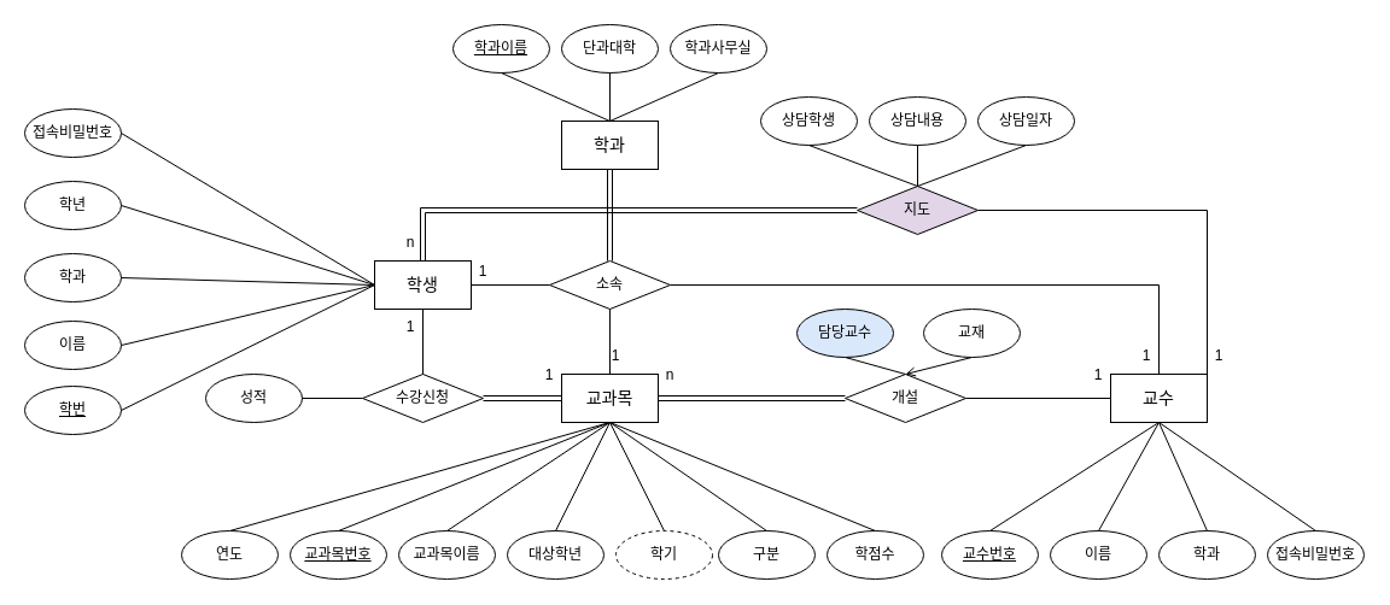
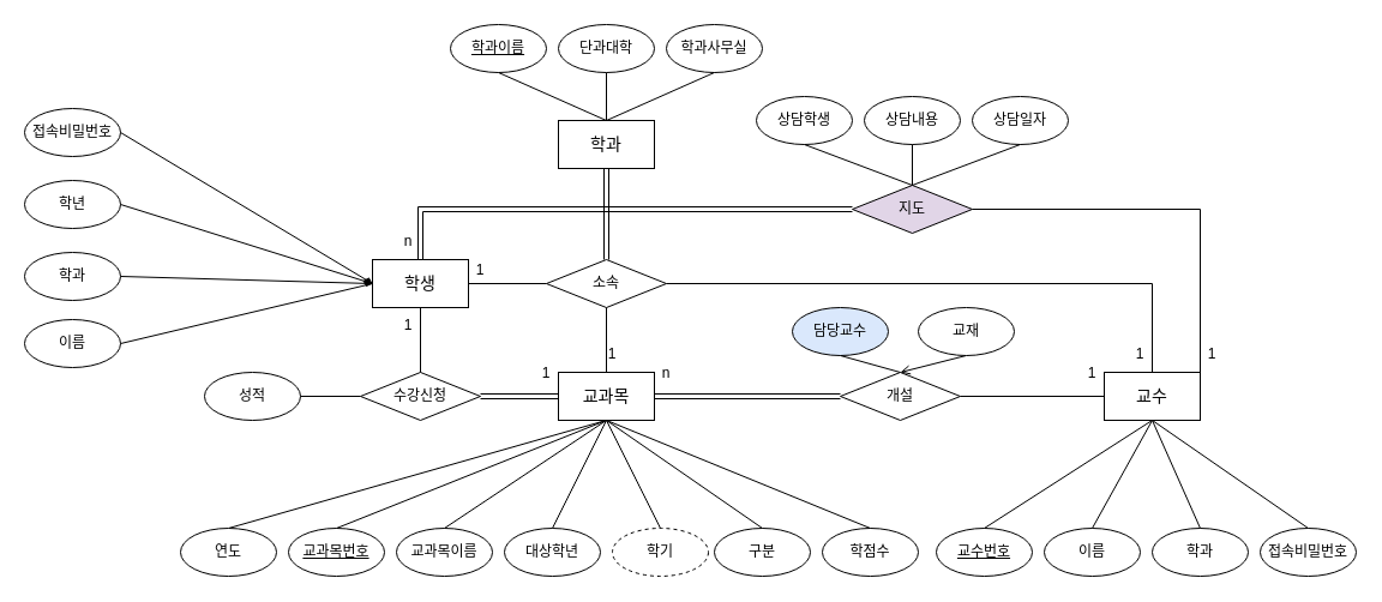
  <mxCell id="0" />
  <mxCell id="1" parent="0" />
  <mxCell id="2" value="&lt;font style=&quot;font-size: 14px;&quot;&gt;교과목&lt;/font&gt;" style="rounded=0;whiteSpace=wrap;html=1;" vertex="1" parent="1"><mxGeometry x="465" y="310" width="80" height="40" as="geometry" /></mxCell>
  <mxCell id="3" value="&lt;font style=&quot;font-size: 14px;&quot;&gt;학생&lt;/font&gt;" style="rounded=0;whiteSpace=wrap;html=1;" vertex="1" parent="1"><mxGeometry x="310" y="216" width="80" height="40" as="geometry" /></mxCell>
  <mxCell id="4" value="&lt;font style=&quot;font-size: 14px;&quot;&gt;교수&lt;br&gt;&lt;/font&gt;" style="rounded=0;whiteSpace=wrap;html=1;" vertex="1" parent="1"><mxGeometry x="920" y="310" width="80" height="40" as="geometry" /></mxCell>
- <mxCell id="5" value="&lt;u&gt;학번&lt;/u&gt;" style="ellipse;whiteSpace=wrap;html=1;" vertex="1" parent="1"><mxGeometry x="20" y="320" width="80" height="40" as="geometry" /></mxCell>
  <mxCell id="6" value="이름" style="ellipse;whiteSpace=wrap;html=1;" vertex="1" parent="1"><mxGeometry x="20" y="266" width="80" height="40" as="geometry" /></mxCell>
  <mxCell id="7" value="학과" style="ellipse;whiteSpace=wrap;html=1;" vertex="1" parent="1"><mxGeometry x="20" y="210" width="80" height="40" as="geometry" /></mxCell>
  <mxCell id="8" value="학년" style="ellipse;whiteSpace=wrap;html=1;" vertex="1" parent="1"><mxGeometry x="20" y="150" width="80" height="40" as="geometry" /></mxCell>
  <mxCell id="9" value="접속비밀번호" style="ellipse;whiteSpace=wrap;html=1;" vertex="1" parent="1"><mxGeometry x="20" y="90" width="80" height="40" as="geometry" /></mxCell>
  <mxCell id="10" value="" style="endArrow=none;html=1;rounded=0;exitX=1;exitY=0.5;exitDx=0;exitDy=0;entryX=0;entryY=0.5;entryDx=0;entryDy=0;" edge="1" parent="1" source="7" target="3"><mxGeometry width="50" height="50" relative="1" as="geometry"><mxPoint x="650" y="46" as="sourcePoint" /><mxPoint x="310" y="166" as="targetPoint" /></mxGeometry></mxCell>
- <mxCell id="11" value="" style="endArrow=none;html=1;rounded=0;entryX=0;entryY=0.5;entryDx=0;entryDy=0;exitX=1;exitY=0.5;exitDx=0;exitDy=0;" edge="1" parent="1" source="8" target="3"><mxGeometry width="50" height="50" relative="1" as="geometry"><mxPoint x="340" y="-174" as="sourcePoint" /><mxPoint x="340" y="-254" as="targetPoint" /></mxGeometry></mxCell>
+ <mxCell id="11" value="" style="endArrow=diamond;html=1;rounded=0;entryX=0;entryY=0.5;entryDx=0;entryDy=0;exitX=1;exitY=0.5;exitDx=0;exitDy=0;" edge="1" parent="1" source="8" target="3"><mxGeometry width="50" height="50" relative="1" as="geometry"><mxPoint x="340" y="-174" as="sourcePoint" /><mxPoint x="340" y="-254" as="targetPoint" /></mxGeometry></mxCell>
  <mxCell id="12" value="" style="endArrow=none;html=1;rounded=0;entryX=0;entryY=0.5;entryDx=0;entryDy=0;exitX=1;exitY=0.5;exitDx=0;exitDy=0;" edge="1" parent="1" source="9" target="3"><mxGeometry width="50" height="50" relative="1" as="geometry"><mxPoint x="350" y="-164" as="sourcePoint" /><mxPoint x="350" y="-244" as="targetPoint" /></mxGeometry></mxCell>
  <mxCell id="13" value="" style="endArrow=none;html=1;rounded=0;exitX=1;exitY=0.5;exitDx=0;exitDy=0;entryX=0;entryY=0.5;entryDx=0;entryDy=0;" edge="1" parent="1" source="6" target="3"><mxGeometry width="50" height="50" relative="1" as="geometry"><mxPoint x="360" y="-154" as="sourcePoint" /><mxPoint x="310" y="296" as="targetPoint" /></mxGeometry></mxCell>
- <mxCell id="14" value="" style="endArrow=none;html=1;rounded=0;entryX=0;entryY=0.5;entryDx=0;entryDy=0;exitX=1;exitY=0.5;exitDx=0;exitDy=0;" edge="1" parent="1" source="5" target="3"><mxGeometry width="50" height="50" relative="1" as="geometry"><mxPoint x="115" y="16" as="sourcePoint" /><mxPoint x="115" y="-64" as="targetPoint" /></mxGeometry></mxCell>
  <mxCell id="15" value="&lt;u&gt;교수번호&lt;/u&gt;" style="ellipse;whiteSpace=wrap;html=1;" vertex="1" parent="1"><mxGeometry x="780" y="440" width="80" height="40" as="geometry" /></mxCell>
  <mxCell id="16" value="이름" style="ellipse;whiteSpace=wrap;html=1;" vertex="1" parent="1"><mxGeometry x="870" y="440" width="80" height="40" as="geometry" /></mxCell>
  <mxCell id="17" value="학과" style="ellipse;whiteSpace=wrap;html=1;" vertex="1" parent="1"><mxGeometry x="960" y="440" width="80" height="40" as="geometry" /></mxCell>
  <mxCell id="18" value="접속비밀번호" style="ellipse;whiteSpace=wrap;html=1;" vertex="1" parent="1"><mxGeometry x="1050" y="440" width="80" height="40" as="geometry" /></mxCell>
  <mxCell id="19" value="" style="endArrow=none;html=1;rounded=0;entryX=0.5;entryY=1;entryDx=0;entryDy=0;exitX=0.5;exitY=0;exitDx=0;exitDy=0;" edge="1" parent="1" source="18" target="4"><mxGeometry width="50" height="50" relative="1" as="geometry"><mxPoint x="649" y="450" as="sourcePoint" /><mxPoint x="475" y="370" as="targetPoint" /></mxGeometry></mxCell>
  <mxCell id="20" value="" style="endArrow=none;html=1;rounded=0;entryX=0.5;entryY=1;entryDx=0;entryDy=0;exitX=0.5;exitY=0;exitDx=0;exitDy=0;" edge="1" parent="1" source="17" target="4"><mxGeometry width="50" height="50" relative="1" as="geometry"><mxPoint x="1100" y="450" as="sourcePoint" /><mxPoint x="965" y="360" as="targetPoint" /></mxGeometry></mxCell>
  <mxCell id="21" value="" style="endArrow=none;html=1;rounded=0;entryX=0.5;entryY=1;entryDx=0;entryDy=0;exitX=0.5;exitY=0;exitDx=0;exitDy=0;" edge="1" parent="1" source="16" target="4"><mxGeometry width="50" height="50" relative="1" as="geometry"><mxPoint x="1110" y="460" as="sourcePoint" /><mxPoint x="975" y="370" as="targetPoint" /></mxGeometry></mxCell>
  <mxCell id="22" value="" style="endArrow=none;html=1;rounded=0;entryX=0.5;entryY=1;entryDx=0;entryDy=0;exitX=0.5;exitY=0;exitDx=0;exitDy=0;" edge="1" parent="1" source="15" target="4"><mxGeometry width="50" height="50" relative="1" as="geometry"><mxPoint x="1120" y="470" as="sourcePoint" /><mxPoint x="985" y="380" as="targetPoint" /></mxGeometry></mxCell>
  <mxCell id="23" value="&lt;u&gt;학과이름&lt;/u&gt;" style="ellipse;whiteSpace=wrap;html=1;" vertex="1" parent="1"><mxGeometry x="375" y="20" width="80" height="40" as="geometry" /></mxCell>
  <mxCell id="24" value="단과대학" style="ellipse;whiteSpace=wrap;html=1;" vertex="1" parent="1"><mxGeometry x="465" y="20" width="80" height="40" as="geometry" /></mxCell>
  <mxCell id="25" value="학과사무실" style="ellipse;whiteSpace=wrap;html=1;" vertex="1" parent="1"><mxGeometry x="555" y="20" width="80" height="40" as="geometry" /></mxCell>
  <mxCell id="26" value="&lt;u&gt;교과목번호&lt;/u&gt;" style="ellipse;whiteSpace=wrap;html=1;" vertex="1" parent="1"><mxGeometry x="240" y="440" width="80" height="40" as="geometry" /></mxCell>
  <mxCell id="27" value="교과목이름" style="ellipse;whiteSpace=wrap;html=1;" vertex="1" parent="1"><mxGeometry x="330" y="440" width="80" height="40" as="geometry" /></mxCell>
  <mxCell id="28" value="대상학년" style="ellipse;whiteSpace=wrap;html=1;" vertex="1" parent="1"><mxGeometry x="420" y="440" width="80" height="40" as="geometry" /></mxCell>
  <mxCell id="29" value="학기" style="ellipse;whiteSpace=wrap;html=1;dashed=1;" vertex="1" parent="1"><mxGeometry x="510" y="440" width="80" height="40" as="geometry" /></mxCell>
  <mxCell id="30" value="" style="endArrow=none;html=1;rounded=0;entryX=0.5;entryY=0;entryDx=0;entryDy=0;exitX=0.5;exitY=1;exitDx=0;exitDy=0;" edge="1" parent="1" source="25" target="45"><mxGeometry width="50" height="50" relative="1" as="geometry"><mxPoint x="290" y="-200" as="sourcePoint" /><mxPoint x="505" y="30" as="targetPoint" /></mxGeometry></mxCell>
  <mxCell id="31" value="" style="endArrow=none;html=1;rounded=0;entryX=0.5;entryY=0;entryDx=0;entryDy=0;exitX=0.5;exitY=1;exitDx=0;exitDy=0;" edge="1" parent="1" source="24" target="45"><mxGeometry width="50" height="50" relative="1" as="geometry"><mxPoint x="300" y="-190" as="sourcePoint" /><mxPoint x="505" y="30" as="targetPoint" /></mxGeometry></mxCell>
  <mxCell id="32" value="" style="endArrow=none;html=1;rounded=0;entryX=0.5;entryY=0;entryDx=0;entryDy=0;exitX=0.5;exitY=1;exitDx=0;exitDy=0;" edge="1" parent="1" source="23" target="45"><mxGeometry width="50" height="50" relative="1" as="geometry"><mxPoint x="510" y="-200" as="sourcePoint" /><mxPoint x="505" y="30" as="targetPoint" /></mxGeometry></mxCell>
  <mxCell id="33" value="" style="endArrow=none;html=1;rounded=0;entryX=0.5;entryY=1;entryDx=0;entryDy=0;exitX=0.5;exitY=0;exitDx=0;exitDy=0;" edge="1" parent="1" source="26" target="2"><mxGeometry width="50" height="50" relative="1" as="geometry"><mxPoint x="485" y="390" as="sourcePoint" /><mxPoint x="575" y="310" as="targetPoint" /></mxGeometry></mxCell>
  <mxCell id="34" value="구분" style="ellipse;whiteSpace=wrap;html=1;" vertex="1" parent="1"><mxGeometry x="595" y="440" width="80" height="40" as="geometry" /></mxCell>
  <mxCell id="35" value="학점수" style="ellipse;whiteSpace=wrap;html=1;" vertex="1" parent="1"><mxGeometry x="685" y="440" width="80" height="40" as="geometry" /></mxCell>
  <mxCell id="36" value="" style="endArrow=none;html=1;rounded=0;entryX=0.5;entryY=1;entryDx=0;entryDy=0;exitX=0.5;exitY=0;exitDx=0;exitDy=0;" edge="1" parent="1" source="27" target="2"><mxGeometry width="50" height="50" relative="1" as="geometry"><mxPoint x="290" y="450" as="sourcePoint" /><mxPoint x="515" y="370" as="targetPoint" /></mxGeometry></mxCell>
  <mxCell id="37" value="" style="endArrow=none;html=1;rounded=0;exitX=0.5;exitY=0;exitDx=0;exitDy=0;entryX=0.5;entryY=1;entryDx=0;entryDy=0;" edge="1" parent="1" source="28" target="2"><mxGeometry width="50" height="50" relative="1" as="geometry"><mxPoint x="300" y="460" as="sourcePoint" /><mxPoint x="525" y="390" as="targetPoint" /></mxGeometry></mxCell>
  <mxCell id="38" value="" style="endArrow=none;html=1;rounded=0;entryX=0.5;entryY=1;entryDx=0;entryDy=0;exitX=0.5;exitY=0;exitDx=0;exitDy=0;" edge="1" parent="1" source="29" target="2"><mxGeometry width="50" height="50" relative="1" as="geometry"><mxPoint x="310" y="470" as="sourcePoint" /><mxPoint x="535" y="390" as="targetPoint" /></mxGeometry></mxCell>
  <mxCell id="39" value="" style="endArrow=none;html=1;rounded=0;entryX=0.5;entryY=1;entryDx=0;entryDy=0;exitX=0.5;exitY=0;exitDx=0;exitDy=0;" edge="1" parent="1" source="34" target="2"><mxGeometry width="50" height="50" relative="1" as="geometry"><mxPoint x="320" y="480" as="sourcePoint" /><mxPoint x="545" y="400" as="targetPoint" /></mxGeometry></mxCell>
  <mxCell id="40" value="" style="endArrow=none;html=1;rounded=0;entryX=0.5;entryY=1;entryDx=0;entryDy=0;exitX=0.5;exitY=0;exitDx=0;exitDy=0;" edge="1" parent="1" source="35" target="2"><mxGeometry width="50" height="50" relative="1" as="geometry"><mxPoint x="645" y="450" as="sourcePoint" /><mxPoint x="515" y="370" as="targetPoint" /></mxGeometry></mxCell>
  <mxCell id="41" value="개설" style="rhombus;whiteSpace=wrap;html=1;" vertex="1" parent="1"><mxGeometry x="700" y="310" width="100" height="40" as="geometry" /></mxCell>
  <mxCell id="42" value="" style="endArrow=none;html=1;rounded=0;exitX=1;exitY=0.5;exitDx=0;exitDy=0;entryX=0;entryY=0.5;entryDx=0;entryDy=0;" edge="1" parent="1" source="41" target="4"><mxGeometry width="50" height="50" relative="1" as="geometry"><mxPoint x="740" y="286" as="sourcePoint" /><mxPoint x="790" y="236" as="targetPoint" /></mxGeometry></mxCell>
  <mxCell id="43" value="" style="shape=link;html=1;rounded=0;exitX=1;exitY=0.5;exitDx=0;exitDy=0;entryX=0;entryY=0.5;entryDx=0;entryDy=0;" edge="1" parent="1" source="2" target="41"><mxGeometry width="100" relative="1" as="geometry"><mxPoint x="710" y="256" as="sourcePoint" /><mxPoint x="810" y="256" as="targetPoint" /></mxGeometry></mxCell>
  <mxCell id="44" value="" style="endArrow=open;html=1;rounded=0;exitX=0.5;exitY=1;exitDx=0;exitDy=0;entryX=0.5;entryY=0;entryDx=0;entryDy=0;" edge="1" parent="1" source="51" target="41"><mxGeometry width="50" height="50" relative="1" as="geometry"><mxPoint x="750" y="366" as="sourcePoint" /><mxPoint x="750" y="350" as="targetPoint" /></mxGeometry></mxCell>
  <mxCell id="45" value="&lt;font style=&quot;font-size: 14px;&quot;&gt;학과&lt;/font&gt;" style="rounded=0;whiteSpace=wrap;html=1;" vertex="1" parent="1"><mxGeometry x="465" y="100" width="80" height="40" as="geometry" /></mxCell>
  <mxCell id="46" value="소속" style="rhombus;whiteSpace=wrap;html=1;" vertex="1" parent="1"><mxGeometry x="455" y="216" width="100" height="40" as="geometry" /></mxCell>
  <mxCell id="47" value="" style="endArrow=none;html=1;rounded=0;entryX=0;entryY=0.5;entryDx=0;entryDy=0;exitX=1;exitY=0.5;exitDx=0;exitDy=0;" edge="1" parent="1" source="3" target="46"><mxGeometry width="50" height="50" relative="1" as="geometry"><mxPoint x="200" y="126" as="sourcePoint" /><mxPoint x="320" y="246" as="targetPoint" /></mxGeometry></mxCell>
  <mxCell id="48" value="" style="endArrow=none;html=1;rounded=0;entryX=0.5;entryY=1;entryDx=0;entryDy=0;exitX=0.5;exitY=0;exitDx=0;exitDy=0;" edge="1" parent="1" source="2" target="46"><mxGeometry width="50" height="50" relative="1" as="geometry"><mxPoint x="400" y="246" as="sourcePoint" /><mxPoint x="465" y="246" as="targetPoint" /></mxGeometry></mxCell>
  <mxCell id="49" value="" style="endArrow=none;html=1;rounded=0;entryX=1;entryY=0.5;entryDx=0;entryDy=0;exitX=0.5;exitY=0;exitDx=0;exitDy=0;" edge="1" parent="1" source="4" target="46"><mxGeometry width="50" height="50" relative="1" as="geometry"><mxPoint x="515" y="320" as="sourcePoint" /><mxPoint x="515" y="266" as="targetPoint" /><Array as="points"><mxPoint x="960" y="236" /></Array></mxGeometry></mxCell>
  <mxCell id="50" value="" style="shape=link;html=1;rounded=0;exitX=0.5;exitY=1;exitDx=0;exitDy=0;entryX=0.5;entryY=0;entryDx=0;entryDy=0;" edge="1" parent="1" source="45" target="46"><mxGeometry width="100" relative="1" as="geometry"><mxPoint x="560" y="210" as="sourcePoint" /><mxPoint x="660" y="210" as="targetPoint" /></mxGeometry></mxCell>
  <mxCell id="51" value="교재" style="ellipse;whiteSpace=wrap;html=1;" vertex="1" parent="1"><mxGeometry x="765" y="256" width="80" height="40" as="geometry" /></mxCell>
  <mxCell id="52" value="" style="endArrow=none;html=1;rounded=0;exitX=0.5;exitY=1;exitDx=0;exitDy=0;entryX=0.5;entryY=0;entryDx=0;entryDy=0;" edge="1" parent="1" source="2" target="53"><mxGeometry width="50" height="50" relative="1" as="geometry"><mxPoint x="750" y="290" as="sourcePoint" /><mxPoint x="760" y="320" as="targetPoint" /></mxGeometry></mxCell>
  <mxCell id="53" value="연도" style="ellipse;whiteSpace=wrap;html=1;" vertex="1" parent="1"><mxGeometry x="150" y="440" width="80" height="40" as="geometry" /></mxCell>
  <mxCell id="54" value="담당교수" style="ellipse;whiteSpace=wrap;html=1;fillColor=#dae8fc;" vertex="1" parent="1"><mxGeometry x="660" y="256" width="80" height="40" as="geometry" /></mxCell>
  <mxCell id="55" value="" style="endArrow=none;html=1;rounded=0;exitX=0.5;exitY=1;exitDx=0;exitDy=0;entryX=0.5;entryY=0;entryDx=0;entryDy=0;" edge="1" parent="1" source="54" target="41"><mxGeometry width="50" height="50" relative="1" as="geometry"><mxPoint x="815" y="306" as="sourcePoint" /><mxPoint x="760" y="320" as="targetPoint" /></mxGeometry></mxCell>
  <mxCell id="56" value="수강신청" style="rhombus;whiteSpace=wrap;html=1;" vertex="1" parent="1"><mxGeometry x="300" y="310" width="100" height="40" as="geometry" /></mxCell>
  <mxCell id="57" value="" style="endArrow=none;html=1;rounded=0;entryX=0.5;entryY=0;entryDx=0;entryDy=0;exitX=0.5;exitY=1;exitDx=0;exitDy=0;" edge="1" parent="1" source="3" target="56"><mxGeometry width="50" height="50" relative="1" as="geometry"><mxPoint x="400" y="246" as="sourcePoint" /><mxPoint x="465" y="246" as="targetPoint" /></mxGeometry></mxCell>
  <mxCell id="58" value="" style="shape=link;html=1;rounded=0;exitX=1;exitY=0.5;exitDx=0;exitDy=0;entryX=0;entryY=0.5;entryDx=0;entryDy=0;" edge="1" parent="1" source="56" target="2"><mxGeometry width="100" relative="1" as="geometry"><mxPoint x="555" y="340" as="sourcePoint" /><mxPoint x="710" y="340" as="targetPoint" /></mxGeometry></mxCell>
  <mxCell id="59" value="성적" style="ellipse;whiteSpace=wrap;html=1;" vertex="1" parent="1"><mxGeometry x="170" y="310" width="80" height="40" as="geometry" /></mxCell>
  <mxCell id="60" value="" style="endArrow=none;html=1;rounded=0;entryX=1;entryY=0.5;entryDx=0;entryDy=0;exitX=0;exitY=0.5;exitDx=0;exitDy=0;" edge="1" parent="1" source="56" target="59"><mxGeometry width="50" height="50" relative="1" as="geometry"><mxPoint x="360" y="266" as="sourcePoint" /><mxPoint x="360" y="320" as="targetPoint" /></mxGeometry></mxCell>
  <mxCell id="61" value="지도" style="rhombus;whiteSpace=wrap;html=1;fillColor=#e1d5e7;" vertex="1" parent="1"><mxGeometry x="710" y="154" width="100" height="40" as="geometry" /></mxCell>
  <mxCell id="62" value="" style="shape=link;html=1;rounded=0;exitX=0.5;exitY=0;exitDx=0;exitDy=0;entryX=0;entryY=0.5;entryDx=0;entryDy=0;" edge="1" parent="1" source="3" target="61"><mxGeometry width="100" relative="1" as="geometry"><mxPoint x="555" y="340" as="sourcePoint" /><mxPoint x="710" y="340" as="targetPoint" /><Array as="points"><mxPoint x="350" y="174" /></Array></mxGeometry></mxCell>
  <mxCell id="63" value="" style="endArrow=none;html=1;rounded=0;entryX=1;entryY=0.5;entryDx=0;entryDy=0;exitX=1;exitY=0.5;exitDx=0;exitDy=0;" edge="1" parent="1" source="61" target="4"><mxGeometry width="50" height="50" relative="1" as="geometry"><mxPoint x="1100" y="450" as="sourcePoint" /><mxPoint x="970" y="360" as="targetPoint" /><Array as="points"><mxPoint x="1000" y="174" /></Array></mxGeometry></mxCell>
  <mxCell id="64" value="상담학생" style="ellipse;whiteSpace=wrap;html=1;" vertex="1" parent="1"><mxGeometry x="630" y="80" width="80" height="40" as="geometry" /></mxCell>
  <mxCell id="65" value="상담내용" style="ellipse;whiteSpace=wrap;html=1;" vertex="1" parent="1"><mxGeometry x="720" y="80" width="80" height="40" as="geometry" /></mxCell>
  <mxCell id="66" value="상담일자" style="ellipse;whiteSpace=wrap;html=1;" vertex="1" parent="1"><mxGeometry x="810" y="80" width="80" height="40" as="geometry" /></mxCell>
  <mxCell id="67" value="" style="endArrow=none;html=1;rounded=0;entryX=0.5;entryY=1;entryDx=0;entryDy=0;exitX=0.5;exitY=0;exitDx=0;exitDy=0;" edge="1" parent="1" source="61" target="64"><mxGeometry width="50" height="50" relative="1" as="geometry"><mxPoint x="580" y="230" as="sourcePoint" /><mxPoint x="630" y="180" as="targetPoint" /></mxGeometry></mxCell>
  <mxCell id="68" value="" style="endArrow=none;html=1;rounded=0;entryX=0.5;entryY=1;entryDx=0;entryDy=0;exitX=0.5;exitY=0;exitDx=0;exitDy=0;" edge="1" parent="1" source="61" target="65"><mxGeometry width="50" height="50" relative="1" as="geometry"><mxPoint x="770" y="164" as="sourcePoint" /><mxPoint x="680" y="130" as="targetPoint" /></mxGeometry></mxCell>
  <mxCell id="69" value="" style="endArrow=none;html=1;rounded=0;entryX=0.5;entryY=1;entryDx=0;entryDy=0;exitX=0.5;exitY=0;exitDx=0;exitDy=0;" edge="1" parent="1" source="61" target="66"><mxGeometry width="50" height="50" relative="1" as="geometry"><mxPoint x="780" y="174" as="sourcePoint" /><mxPoint x="690" y="140" as="targetPoint" /></mxGeometry></mxCell>
  <mxCell id="70" value="n" style="text;html=1;strokeColor=none;fillColor=none;align=center;verticalAlign=middle;whiteSpace=wrap;rounded=0;" vertex="1" parent="1"><mxGeometry x="330" y="186" width="20" height="30" as="geometry" /></mxCell>
  <mxCell id="71" value="1" style="text;html=1;strokeColor=none;fillColor=none;align=center;verticalAlign=middle;whiteSpace=wrap;rounded=0;" vertex="1" parent="1"><mxGeometry x="940" y="280" width="20" height="30" as="geometry" /></mxCell>
  <mxCell id="72" value="1" style="text;html=1;strokeColor=none;fillColor=none;align=center;verticalAlign=middle;whiteSpace=wrap;rounded=0;" vertex="1" parent="1"><mxGeometry x="1000" y="280" width="20" height="30" as="geometry" /></mxCell>
  <mxCell id="73" value="1" style="text;html=1;strokeColor=none;fillColor=none;align=center;verticalAlign=middle;whiteSpace=wrap;rounded=0;" vertex="1" parent="1"><mxGeometry x="390" y="210" width="20" height="30" as="geometry" /></mxCell>
  <mxCell id="74" value="1" style="text;html=1;strokeColor=none;fillColor=none;align=center;verticalAlign=middle;whiteSpace=wrap;rounded=0;" vertex="1" parent="1"><mxGeometry x="500" y="280" width="20" height="30" as="geometry" /></mxCell>
  <mxCell id="75" value="1" style="text;html=1;strokeColor=none;fillColor=none;align=center;verticalAlign=middle;whiteSpace=wrap;rounded=0;" vertex="1" parent="1"><mxGeometry x="330" y="256" width="20" height="30" as="geometry" /></mxCell>
  <mxCell id="76" value="1" style="text;html=1;strokeColor=none;fillColor=none;align=center;verticalAlign=middle;whiteSpace=wrap;rounded=0;" vertex="1" parent="1"><mxGeometry x="900" y="296" width="20" height="30" as="geometry" /></mxCell>
  <mxCell id="77" value="n" style="text;html=1;strokeColor=none;fillColor=none;align=center;verticalAlign=middle;whiteSpace=wrap;rounded=0;" vertex="1" parent="1"><mxGeometry x="545" y="296" width="20" height="30" as="geometry" /></mxCell>
  <mxCell id="78" value="1" style="text;html=1;strokeColor=none;fillColor=none;align=center;verticalAlign=middle;whiteSpace=wrap;rounded=0;" vertex="1" parent="1"><mxGeometry x="445" y="296" width="20" height="30" as="geometry" /></mxCell>
